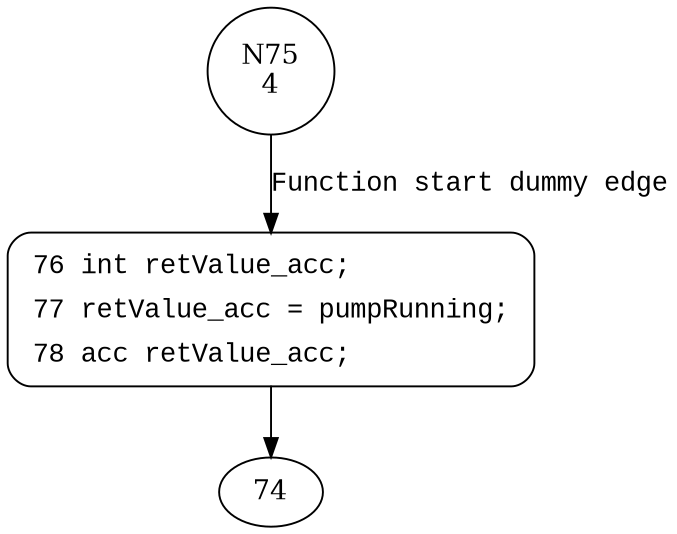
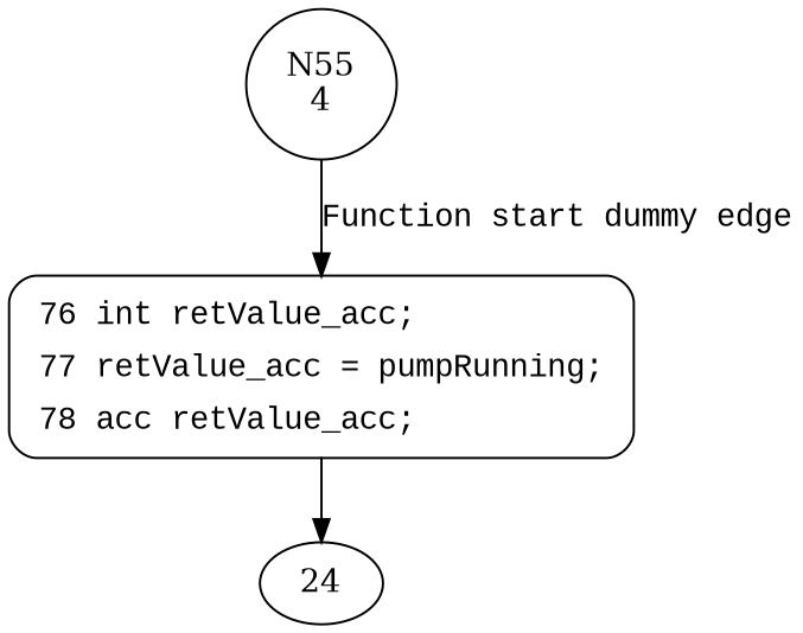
  digraph {
-   n1 [label="N75\n4" shape=circle]
+   n1 [label="N55\n4" shape=circle]
    n2 [fillcolor=white fontname="Courier New" label=<<table border="0" cellborder="0" cellpadding="3" bgcolor="white"><tr><td align="right">76</td><td align="left">int retValue_acc;</td></tr><tr><td align="right">77</td><td align="left">retValue_acc = pumpRunning;</td></tr><tr><td align="right">78</td><td align="left">acc retValue_acc;</td></tr></table>> penwidth=1 shape=Mrecord style="filled,bold"]
-   74
+   74 [label=24]
    n1 -> n2 [fontname="Courier New" label="Function start dummy edge"]
    n2 -> 74
  }
